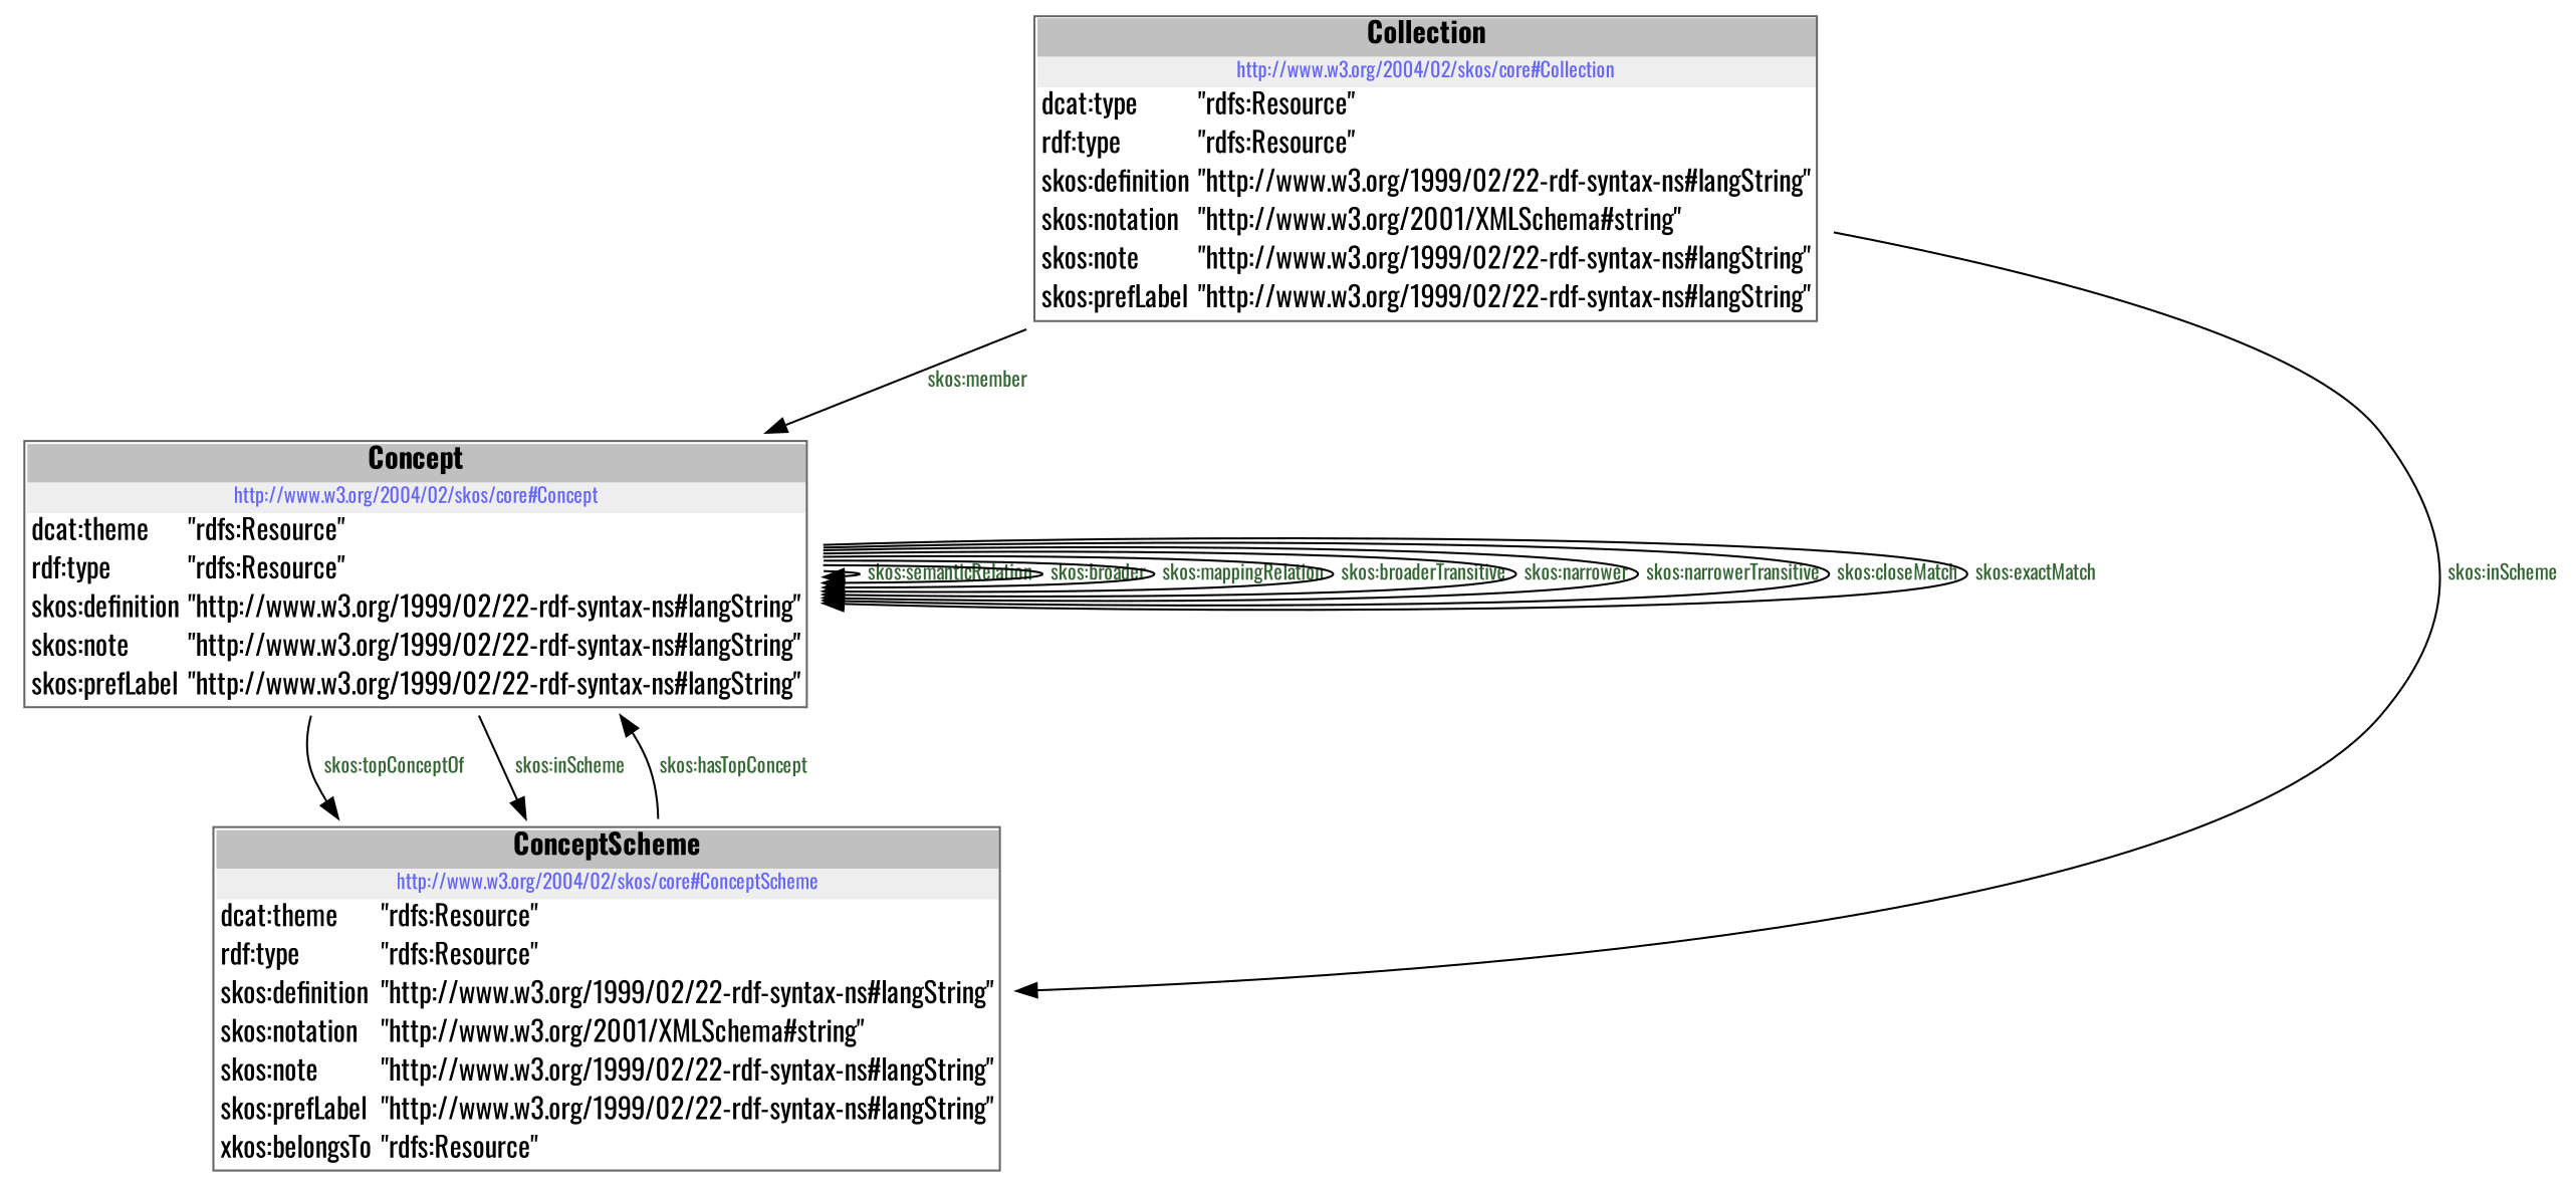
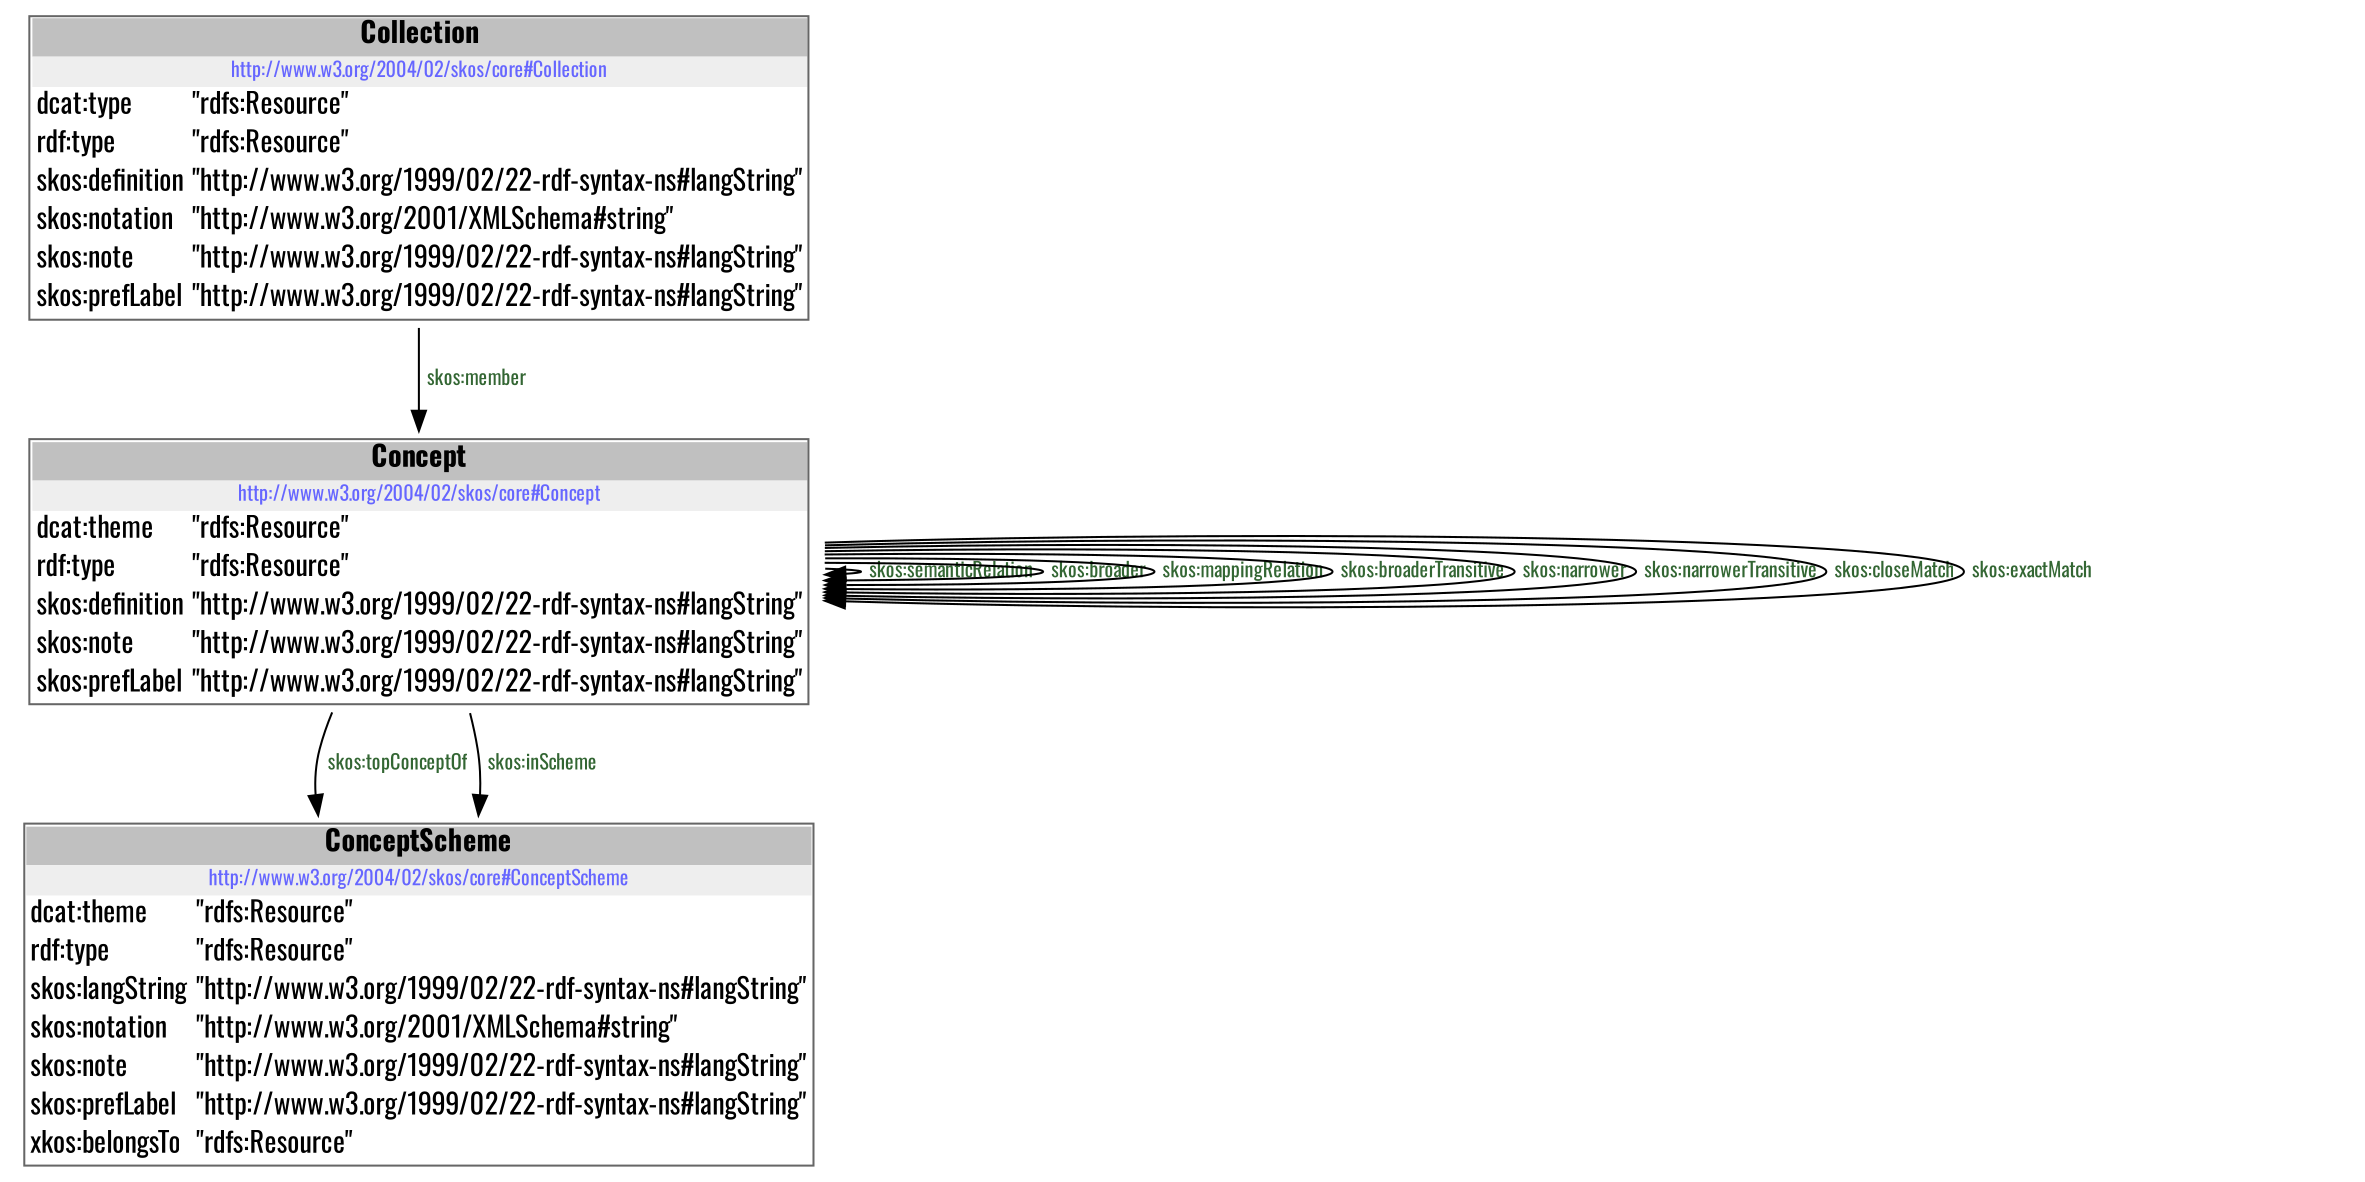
  digraph {
    fontname=Oswald
    node [color=black fontname=Oswald shape=none]
    edge [color=BLACK fontname=Oswald]
    n1 [label=< <table color='#666666' cellborder='0' cellspacing='0' border='1'><tr><td colspan='2' bgcolor='grey'><B>Concept</B></td></tr><tr><td href='http://www.w3.org/2004/02/skos/core#Concept' bgcolor='#eeeeee' colspan='2'><font point-size='10' color='#6666ff'>http://www.w3.org/2004/02/skos/core#Concept</font></td></tr><tr><td align='left'>dcat:theme</td><td align='left'>&quot;rdfs:Resource&quot;</td></tr><tr><td align='left'>rdf:type</td><td align='left'>&quot;rdfs:Resource&quot;</td></tr><tr><td align='left'>skos:definition</td><td align='left'>&quot;http://www.w3.org/1999/02/22-rdf-syntax-ns#langString&quot;</td></tr><tr><td align='left'>skos:note</td><td align='left'>&quot;http://www.w3.org/1999/02/22-rdf-syntax-ns#langString&quot;</td></tr><tr><td align='left'>skos:prefLabel</td><td align='left'>&quot;http://www.w3.org/1999/02/22-rdf-syntax-ns#langString&quot;</td></tr></table> >]
-   n2 [label=< <table color='#666666' cellborder='0' cellspacing='0' border='1'><tr><td colspan='2' bgcolor='grey'><B>ConceptScheme</B></td></tr><tr><td href='http://www.w3.org/2004/02/skos/core#ConceptScheme' bgcolor='#eeeeee' colspan='2'><font point-size='10' color='#6666ff'>http://www.w3.org/2004/02/skos/core#ConceptScheme</font></td></tr><tr><td align='left'>dcat:theme</td><td align='left'>&quot;rdfs:Resource&quot;</td></tr><tr><td align='left'>rdf:type</td><td align='left'>&quot;rdfs:Resource&quot;</td></tr><tr><td align='left'>skos:definition</td><td align='left'>&quot;http://www.w3.org/1999/02/22-rdf-syntax-ns#langString&quot;</td></tr><tr><td align='left'>skos:notation</td><td align='left'>&quot;http://www.w3.org/2001/XMLSchema#string&quot;</td></tr><tr><td align='left'>skos:note</td><td align='left'>&quot;http://www.w3.org/1999/02/22-rdf-syntax-ns#langString&quot;</td></tr><tr><td align='left'>skos:prefLabel</td><td align='left'>&quot;http://www.w3.org/1999/02/22-rdf-syntax-ns#langString&quot;</td></tr><tr><td align='left'>xkos:belongsTo</td><td align='left'>&quot;rdfs:Resource&quot;</td></tr></table> >]
+   n2 [label=< <table color='#666666' cellborder='0' cellspacing='0' border='1'><tr><td colspan='2' bgcolor='grey'><B>ConceptScheme</B></td></tr><tr><td href='http://www.w3.org/2004/02/skos/core#ConceptScheme' bgcolor='#eeeeee' colspan='2'><font point-size='10' color='#6666ff'>http://www.w3.org/2004/02/skos/core#ConceptScheme</font></td></tr><tr><td align='left'>dcat:theme</td><td align='left'>&quot;rdfs:Resource&quot;</td></tr><tr><td align='left'>rdf:type</td><td align='left'>&quot;rdfs:Resource&quot;</td></tr><tr><td align='left'>skos:langString</td><td align='left'>&quot;http://www.w3.org/1999/02/22-rdf-syntax-ns#langString&quot;</td></tr><tr><td align='left'>skos:notation</td><td align='left'>&quot;http://www.w3.org/2001/XMLSchema#string&quot;</td></tr><tr><td align='left'>skos:note</td><td align='left'>&quot;http://www.w3.org/1999/02/22-rdf-syntax-ns#langString&quot;</td></tr><tr><td align='left'>skos:prefLabel</td><td align='left'>&quot;http://www.w3.org/1999/02/22-rdf-syntax-ns#langString&quot;</td></tr><tr><td align='left'>xkos:belongsTo</td><td align='left'>&quot;rdfs:Resource&quot;</td></tr></table> >]
    n3 [label=< <table color='#666666' cellborder='0' cellspacing='0' border='1'><tr><td colspan='2' bgcolor='grey'><B>Collection</B></td></tr><tr><td href='http://www.w3.org/2004/02/skos/core#Collection' bgcolor='#eeeeee' colspan='2'><font point-size='10' color='#6666ff'>http://www.w3.org/2004/02/skos/core#Collection</font></td></tr><tr><td align='left'>dcat:type</td><td align='left'>&quot;rdfs:Resource&quot;</td></tr><tr><td align='left'>rdf:type</td><td align='left'>&quot;rdfs:Resource&quot;</td></tr><tr><td align='left'>skos:definition</td><td align='left'>&quot;http://www.w3.org/1999/02/22-rdf-syntax-ns#langString&quot;</td></tr><tr><td align='left'>skos:notation</td><td align='left'>&quot;http://www.w3.org/2001/XMLSchema#string&quot;</td></tr><tr><td align='left'>skos:note</td><td align='left'>&quot;http://www.w3.org/1999/02/22-rdf-syntax-ns#langString&quot;</td></tr><tr><td align='left'>skos:prefLabel</td><td align='left'>&quot;http://www.w3.org/1999/02/22-rdf-syntax-ns#langString&quot;</td></tr></table> >]
    n1 -> n1 [label=< <font point-size='10' color='#336633'>skos:semanticRelation</font> >]
    n1 -> n1 [label=< <font point-size='10' color='#336633'>skos:broader</font> >]
    n1 -> n1 [label=< <font point-size='10' color='#336633'>skos:mappingRelation</font> >]
    n1 -> n1 [label=< <font point-size='10' color='#336633'>skos:broaderTransitive</font> >]
    n1 -> n1 [label=< <font point-size='10' color='#336633'>skos:narrower</font> >]
    n1 -> n1 [label=< <font point-size='10' color='#336633'>skos:narrowerTransitive</font> >]
    n1 -> n1 [label=< <font point-size='10' color='#336633'>skos:closeMatch</font> >]
    n1 -> n1 [label=< <font point-size='10' color='#336633'>skos:exactMatch</font> >]
    n1 -> n2 [label=< <font point-size='10' color='#336633'>skos:topConceptOf</font> >]
    n1 -> n2 [label=< <font point-size='10' color='#336633'>skos:inScheme</font> >]
-   n2 -> n1 [label=< <font point-size='10' color='#336633'>skos:hasTopConcept</font> >]
    n3 -> n1 [label=< <font point-size='10' color='#336633'>skos:member</font> >]
-   n3 -> n2 [label=< <font point-size='10' color='#336633'>skos:inScheme</font> >]
  }
